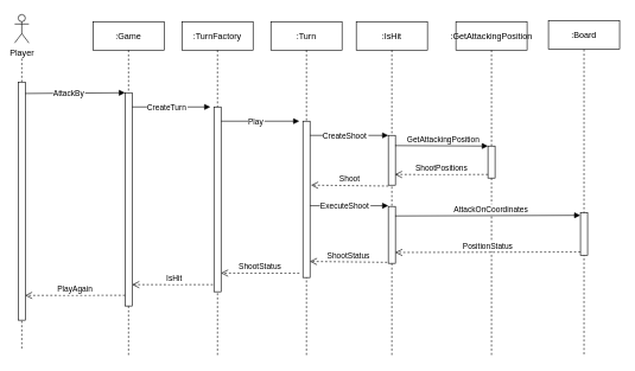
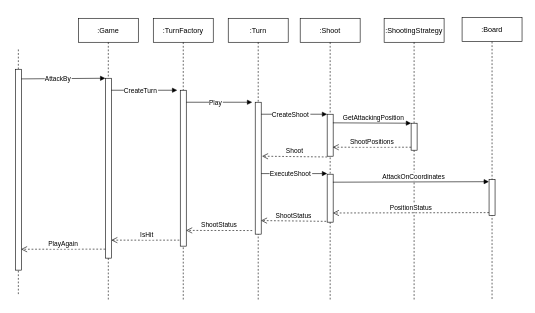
  <mxCell id="0" />
  <mxCell id="1" parent="0" />
  <mxCell id="2" value=":Game" style="shape=umlLifeline;perimeter=lifelinePerimeter;container=1;collapsible=0;recursiveResize=0;rounded=0;shadow=0;strokeWidth=1;" parent="1" vertex="1"><mxGeometry x="130" y="30" width="100" height="470" as="geometry" /></mxCell>
  <mxCell id="3" value="" style="points=[];perimeter=orthogonalPerimeter;rounded=0;shadow=0;strokeWidth=1;" parent="2" vertex="1"><mxGeometry x="45" y="100" width="10" height="300" as="geometry" /></mxCell>
  <mxCell id="4" value="IsHit" style="verticalAlign=bottom;endArrow=open;dashed=1;endSize=8;shadow=0;strokeWidth=1;" edge="1" parent="2" source="7"><mxGeometry relative="1" as="geometry"><mxPoint x="55" y="370" as="targetPoint" /><mxPoint x="164" y="370" as="sourcePoint" /><Array as="points" /></mxGeometry></mxCell>
  <mxCell id="5" value="PlayAgain" style="verticalAlign=bottom;endArrow=open;dashed=1;endSize=8;exitX=0;exitY=0.95;shadow=0;strokeWidth=1;entryX=0.956;entryY=0.896;entryDx=0;entryDy=0;entryPerimeter=0;" parent="1" source="3" target="31" edge="1"><mxGeometry relative="1" as="geometry"><mxPoint x="65" y="415" as="targetPoint" /><Array as="points"><mxPoint x="140" y="415" /></Array></mxGeometry></mxCell>
  <mxCell id="6" value="AttackBy" style="verticalAlign=bottom;endArrow=block;entryX=0;entryY=0;shadow=0;strokeWidth=1;exitX=0.924;exitY=0.048;exitDx=0;exitDy=0;exitPerimeter=0;" parent="1" source="31" target="3" edge="1"><mxGeometry x="-0.118" y="-10" relative="1" as="geometry"><mxPoint x="65" y="130" as="sourcePoint" /><mxPoint as="offset" /></mxGeometry></mxCell>
  <mxCell id="7" value=":TurnFactory" style="shape=umlLifeline;perimeter=lifelinePerimeter;container=1;collapsible=0;recursiveResize=0;rounded=0;shadow=0;strokeWidth=1;" vertex="1" parent="1"><mxGeometry x="255" y="30" width="100" height="470" as="geometry" /></mxCell>
  <mxCell id="8" value="" style="points=[];perimeter=orthogonalPerimeter;rounded=0;shadow=0;strokeWidth=1;" vertex="1" parent="7"><mxGeometry x="45" y="120" width="10" height="260" as="geometry" /></mxCell>
  <mxCell id="9" value="CreateTurn" style="verticalAlign=bottom;endArrow=block;shadow=0;strokeWidth=1;" edge="1" parent="7"><mxGeometry x="-0.118" y="-10" relative="1" as="geometry"><mxPoint x="-70" y="120" as="sourcePoint" /><mxPoint x="40" y="120" as="targetPoint" /><mxPoint as="offset" /></mxGeometry></mxCell>
  <mxCell id="10" value=":Turn" style="shape=umlLifeline;perimeter=lifelinePerimeter;container=1;collapsible=0;recursiveResize=0;rounded=0;shadow=0;strokeWidth=1;" vertex="1" parent="1"><mxGeometry x="380" y="30" width="100" height="470" as="geometry" /></mxCell>
  <mxCell id="11" value="" style="points=[];perimeter=orthogonalPerimeter;rounded=0;shadow=0;strokeWidth=1;" vertex="1" parent="10"><mxGeometry x="45" y="140" width="10" height="220" as="geometry" /></mxCell>
  <mxCell id="12" value="Play" style="verticalAlign=bottom;endArrow=block;shadow=0;strokeWidth=1;" edge="1" parent="10"><mxGeometry x="-0.118" y="-10" relative="1" as="geometry"><mxPoint x="-70" y="140" as="sourcePoint" /><mxPoint x="40" y="140" as="targetPoint" /><mxPoint as="offset" /></mxGeometry></mxCell>
- <mxCell id="13" value=":IsHit" style="shape=umlLifeline;perimeter=lifelinePerimeter;container=1;collapsible=0;recursiveResize=0;rounded=0;shadow=0;strokeWidth=1;" vertex="1" parent="1"><mxGeometry x="500" y="30" width="100" height="470" as="geometry" /></mxCell>
+ <mxCell id="13" value=":Shoot" style="shape=umlLifeline;perimeter=lifelinePerimeter;container=1;collapsible=0;recursiveResize=0;rounded=0;shadow=0;strokeWidth=1;" vertex="1" parent="1"><mxGeometry x="500" y="30" width="100" height="470" as="geometry" /></mxCell>
  <mxCell id="14" value="" style="points=[];perimeter=orthogonalPerimeter;rounded=0;shadow=0;strokeWidth=1;" vertex="1" parent="13"><mxGeometry x="45" y="160" width="10" height="70" as="geometry" /></mxCell>
  <mxCell id="15" value="" style="points=[];perimeter=orthogonalPerimeter;rounded=0;shadow=0;strokeWidth=1;" vertex="1" parent="13"><mxGeometry x="45" y="260" width="10" height="80" as="geometry" /></mxCell>
  <mxCell id="16" value="CreateShoot" style="verticalAlign=bottom;endArrow=block;shadow=0;strokeWidth=1;" edge="1" parent="13"><mxGeometry x="-0.118" y="-10" relative="1" as="geometry"><mxPoint x="-65" y="160" as="sourcePoint" /><mxPoint x="45" y="160" as="targetPoint" /><mxPoint as="offset" /></mxGeometry></mxCell>
  <mxCell id="17" value="ExecuteShoot" style="verticalAlign=bottom;endArrow=block;shadow=0;strokeWidth=1;" edge="1" parent="13"><mxGeometry x="-0.118" y="-10" relative="1" as="geometry"><mxPoint x="-65" y="259" as="sourcePoint" /><mxPoint x="45" y="259" as="targetPoint" /><mxPoint as="offset" /></mxGeometry></mxCell>
  <mxCell id="18" value="Shoot" style="verticalAlign=bottom;endArrow=open;dashed=1;endSize=8;exitX=-0.167;exitY=0.983;shadow=0;strokeWidth=1;exitDx=0;exitDy=0;exitPerimeter=0;entryX=0.972;entryY=0.897;entryDx=0;entryDy=0;entryPerimeter=0;" edge="1" parent="13"><mxGeometry relative="1" as="geometry"><mxPoint x="-63.61" y="230.0" as="targetPoint" /><mxPoint x="45.0" y="231.3" as="sourcePoint" /><Array as="points" /></mxGeometry></mxCell>
- <mxCell id="19" value=":GetAttackingPosition" style="shape=umlLifeline;perimeter=lifelinePerimeter;container=1;collapsible=0;recursiveResize=0;rounded=0;shadow=0;strokeWidth=1;" vertex="1" parent="1"><mxGeometry x="640" y="30" width="100" height="470" as="geometry" /></mxCell>
+ <mxCell id="19" value=":ShootingStrategy" style="shape=umlLifeline;perimeter=lifelinePerimeter;container=1;collapsible=0;recursiveResize=0;rounded=0;shadow=0;strokeWidth=1;" vertex="1" parent="1"><mxGeometry x="640" y="30" width="100" height="470" as="geometry" /></mxCell>
  <mxCell id="20" value="" style="points=[];perimeter=orthogonalPerimeter;rounded=0;shadow=0;strokeWidth=1;" vertex="1" parent="19"><mxGeometry x="45" y="175" width="10" height="45" as="geometry" /></mxCell>
  <mxCell id="21" value="GetAttackingPosition" style="verticalAlign=bottom;endArrow=block;shadow=0;strokeWidth=1;exitX=0.96;exitY=0.205;exitDx=0;exitDy=0;exitPerimeter=0;" edge="1" parent="19" source="14"><mxGeometry x="0.037" relative="1" as="geometry"><mxPoint x="-80" y="175" as="sourcePoint" /><mxPoint x="45" y="175" as="targetPoint" /><mxPoint as="offset" /></mxGeometry></mxCell>
  <mxCell id="22" value="ShootPositions" style="verticalAlign=bottom;endArrow=open;dashed=1;endSize=8;shadow=0;strokeWidth=1;entryX=0.927;entryY=0.786;entryDx=0;entryDy=0;entryPerimeter=0;" edge="1" parent="19" target="14"><mxGeometry relative="1" as="geometry"><mxPoint x="-80" y="215" as="targetPoint" /><mxPoint x="45" y="215" as="sourcePoint" /></mxGeometry></mxCell>
  <mxCell id="23" value=":Board" style="shape=umlLifeline;perimeter=lifelinePerimeter;container=1;collapsible=0;recursiveResize=0;rounded=0;shadow=0;strokeWidth=1;" vertex="1" parent="1"><mxGeometry x="770" y="29" width="100" height="471" as="geometry" /></mxCell>
  <mxCell id="24" value="" style="points=[];perimeter=orthogonalPerimeter;rounded=0;shadow=0;strokeWidth=1;" vertex="1" parent="23"><mxGeometry x="45" y="270" width="10" height="60" as="geometry" /></mxCell>
  <mxCell id="25" value="ShootStatus" style="verticalAlign=bottom;endArrow=open;dashed=1;endSize=8;exitX=-0.167;exitY=0.983;shadow=0;strokeWidth=1;exitDx=0;exitDy=0;exitPerimeter=0;entryX=0.972;entryY=0.897;entryDx=0;entryDy=0;entryPerimeter=0;" edge="1" parent="1" source="15" target="11"><mxGeometry relative="1" as="geometry"><mxPoint x="440" y="340" as="targetPoint" /><mxPoint x="555.73" y="340" as="sourcePoint" /><Array as="points" /></mxGeometry></mxCell>
  <mxCell id="26" value="AttackOnCoordinates" style="verticalAlign=bottom;endArrow=block;shadow=0;strokeWidth=1;exitX=0.96;exitY=0.167;exitDx=0;exitDy=0;exitPerimeter=0;entryX=-0.024;entryY=0.058;entryDx=0;entryDy=0;entryPerimeter=0;" edge="1" parent="1" source="15" target="24"><mxGeometry x="0.037" relative="1" as="geometry"><mxPoint x="564.6" y="300" as="sourcePoint" /><mxPoint x="695" y="300.65" as="targetPoint" /><mxPoint as="offset" /></mxGeometry></mxCell>
  <mxCell id="27" value="PositionStatus" style="verticalAlign=bottom;endArrow=open;dashed=1;endSize=8;shadow=0;strokeWidth=1;entryX=0.96;entryY=0.809;entryDx=0;entryDy=0;entryPerimeter=0;exitX=0;exitY=0.918;exitDx=0;exitDy=0;exitPerimeter=0;" edge="1" parent="1" source="24" target="15"><mxGeometry relative="1" as="geometry"><mxPoint x="670" y="350.02" as="targetPoint" /><mxPoint x="810" y="347" as="sourcePoint" /></mxGeometry></mxCell>
  <mxCell id="28" value="ShootStatus" style="verticalAlign=bottom;endArrow=open;dashed=1;endSize=8;shadow=0;strokeWidth=1;entryX=0.986;entryY=0.899;entryDx=0;entryDy=0;entryPerimeter=0;" edge="1" parent="1" target="8"><mxGeometry relative="1" as="geometry"><mxPoint x="320" y="380" as="targetPoint" /><mxPoint x="420" y="384" as="sourcePoint" /><Array as="points" /></mxGeometry></mxCell>
- <mxCell id="29" value="Player" style="shape=umlActor;verticalLabelPosition=bottom;verticalAlign=top;html=1;outlineConnect=0;" vertex="1" parent="1"><mxGeometry x="20" y="20" width="20" height="40" as="geometry" /></mxCell>
  <mxCell id="30" value="" style="endArrow=none;dashed=1;html=1;rounded=0;startArrow=none;" edge="1" parent="1" source="31"><mxGeometry width="50" height="50" relative="1" as="geometry"><mxPoint x="30" y="490" as="sourcePoint" /><mxPoint x="30" y="80" as="targetPoint" /></mxGeometry></mxCell>
  <mxCell id="31" value="" style="points=[];perimeter=orthogonalPerimeter;rounded=0;shadow=0;strokeWidth=1;" vertex="1" parent="1"><mxGeometry x="25" y="115" width="10" height="335" as="geometry" /></mxCell>
  <mxCell id="32" value="" style="endArrow=none;dashed=1;html=1;rounded=0;" edge="1" parent="1" target="31"><mxGeometry width="50" height="50" relative="1" as="geometry"><mxPoint x="30" y="490" as="sourcePoint" /><mxPoint x="30" y="100" as="targetPoint" /></mxGeometry></mxCell>
